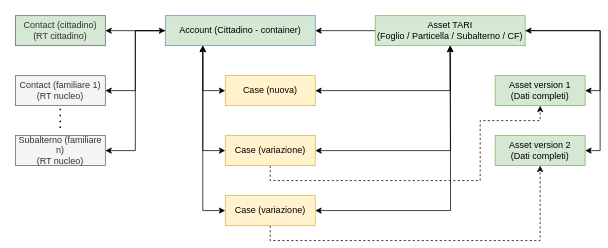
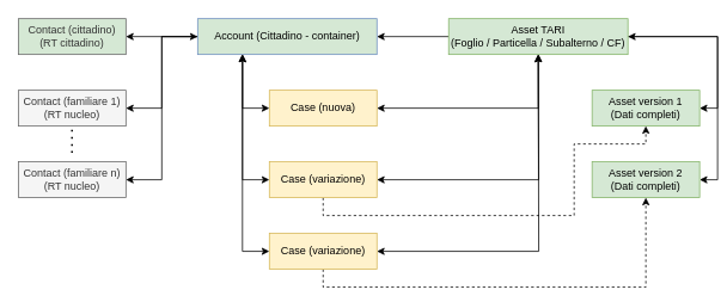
  <mxCell id="0" />
  <mxCell id="1" parent="0" />
  <mxCell id="2" style="edgeStyle=orthogonalEdgeStyle;rounded=0;orthogonalLoop=1;jettySize=auto;html=1;exitX=0;exitY=0.5;exitDx=0;exitDy=0;entryX=1;entryY=0.5;entryDx=0;entryDy=0;" parent="1" source="5" target="6" edge="1"><mxGeometry relative="1" as="geometry" /></mxCell>
  <mxCell id="3" style="edgeStyle=orthogonalEdgeStyle;rounded=0;orthogonalLoop=1;jettySize=auto;html=1;exitX=0;exitY=0.5;exitDx=0;exitDy=0;entryX=1;entryY=0.5;entryDx=0;entryDy=0;" parent="1" source="5" target="7" edge="1"><mxGeometry relative="1" as="geometry" /></mxCell>
  <mxCell id="4" style="edgeStyle=orthogonalEdgeStyle;rounded=0;orthogonalLoop=1;jettySize=auto;html=1;exitX=0;exitY=0.5;exitDx=0;exitDy=0;entryX=1;entryY=0.5;entryDx=0;entryDy=0;startArrow=classic;startFill=1;" parent="1" source="5" target="9" edge="1"><mxGeometry relative="1" as="geometry" /></mxCell>
  <mxCell id="5" value="Account (Cittadino - container)" style="rounded=0;whiteSpace=wrap;html=1;fillColor=#d5e8d4;strokeColor=#6c8ebf;" parent="1" vertex="1"><mxGeometry x="220" y="20" width="200" height="40" as="geometry" /></mxCell>
  <mxCell id="6" value="Contact (cittadino)&lt;div&gt;(RT cittadino)&lt;/div&gt;" style="rounded=0;whiteSpace=wrap;html=1;fillColor=#d5e8d4;fontColor=#333333;strokeColor=#666666;" parent="1" vertex="1"><mxGeometry x="20" y="20" width="120" height="40" as="geometry" /></mxCell>
  <mxCell id="7" value="Contact (familiare 1)&lt;div&gt;(RT nucleo)&lt;/div&gt;" style="rounded=0;whiteSpace=wrap;html=1;fillColor=#f5f5f5;fontColor=#333333;strokeColor=#666666;" parent="1" vertex="1"><mxGeometry x="20" y="100" width="120" height="40" as="geometry" /></mxCell>
  <mxCell id="8" value="" style="endArrow=none;dashed=1;html=1;dashPattern=1 3;strokeWidth=2;rounded=0;" parent="1" edge="1"><mxGeometry width="50" height="50" relative="1" as="geometry"><mxPoint x="79.83" y="170" as="sourcePoint" /><mxPoint x="79.83" y="140" as="targetPoint" /></mxGeometry></mxCell>
- <mxCell id="9" value="Subalterno (familiare n)&lt;div&gt;(RT nucleo)&lt;/div&gt;" style="rounded=0;whiteSpace=wrap;html=1;fillColor=#f5f5f5;fontColor=#333333;strokeColor=#666666;" parent="1" vertex="1"><mxGeometry x="20" y="180" width="120" height="40" as="geometry" /></mxCell>
+ <mxCell id="9" value="Contact (familiare n)&lt;div&gt;(RT nucleo)&lt;/div&gt;" style="rounded=0;whiteSpace=wrap;html=1;fillColor=#f5f5f5;fontColor=#333333;strokeColor=#666666;" parent="1" vertex="1"><mxGeometry x="20" y="180" width="120" height="40" as="geometry" /></mxCell>
  <mxCell id="10" style="edgeStyle=orthogonalEdgeStyle;rounded=0;orthogonalLoop=1;jettySize=auto;html=1;exitX=1;exitY=0.5;exitDx=0;exitDy=0;entryX=0.5;entryY=1;entryDx=0;entryDy=0;startArrow=classic;startFill=1;" parent="1" source="11" target="24" edge="1"><mxGeometry relative="1" as="geometry" /></mxCell>
  <mxCell id="11" value="Case (nuova)" style="rounded=0;whiteSpace=wrap;html=1;fillColor=#fff2cc;strokeColor=#d6b656;" parent="1" vertex="1"><mxGeometry x="300" y="100" width="120" height="40" as="geometry" /></mxCell>
  <mxCell id="12" style="edgeStyle=orthogonalEdgeStyle;rounded=0;orthogonalLoop=1;jettySize=auto;html=1;exitX=0.5;exitY=1;exitDx=0;exitDy=0;entryX=0.5;entryY=1;entryDx=0;entryDy=0;dashed=1;" parent="1" source="14" target="25" edge="1"><mxGeometry relative="1" as="geometry"><Array as="points"><mxPoint x="360" y="240" /><mxPoint x="640" y="240" /><mxPoint x="640" y="160" /><mxPoint x="720" y="160" /></Array></mxGeometry></mxCell>
  <mxCell id="13" style="edgeStyle=orthogonalEdgeStyle;rounded=0;orthogonalLoop=1;jettySize=auto;html=1;exitX=1;exitY=0.5;exitDx=0;exitDy=0;startArrow=classic;startFill=1;" parent="1" source="14" edge="1"><mxGeometry relative="1" as="geometry"><mxPoint x="600" y="60" as="targetPoint" /></mxGeometry></mxCell>
  <mxCell id="14" value="Case (variazione)" style="rounded=0;whiteSpace=wrap;html=1;fillColor=#fff2cc;strokeColor=#d6b656;" parent="1" vertex="1"><mxGeometry x="300" y="180" width="120" height="40" as="geometry" /></mxCell>
  <mxCell id="15" style="edgeStyle=orthogonalEdgeStyle;rounded=0;orthogonalLoop=1;jettySize=auto;html=1;exitX=0.5;exitY=1;exitDx=0;exitDy=0;entryX=0.5;entryY=1;entryDx=0;entryDy=0;dashed=1;" parent="1" source="17" target="26" edge="1"><mxGeometry relative="1" as="geometry" /></mxCell>
  <mxCell id="16" style="edgeStyle=orthogonalEdgeStyle;rounded=0;orthogonalLoop=1;jettySize=auto;html=1;exitX=1;exitY=0.5;exitDx=0;exitDy=0;startArrow=classic;startFill=1;" parent="1" source="17" edge="1"><mxGeometry relative="1" as="geometry"><mxPoint x="600" y="60" as="targetPoint" /></mxGeometry></mxCell>
  <mxCell id="17" value="Case (variazione)" style="rounded=0;whiteSpace=wrap;html=1;fillColor=#fff2cc;strokeColor=#d6b656;" parent="1" vertex="1"><mxGeometry x="300" y="260" width="120" height="40" as="geometry" /></mxCell>
  <mxCell id="18" value="" style="endArrow=classic;startArrow=classic;html=1;rounded=0;entryX=0.25;entryY=1;entryDx=0;entryDy=0;exitX=0;exitY=0.5;exitDx=0;exitDy=0;" parent="1" source="11" target="5" edge="1"><mxGeometry width="50" height="50" relative="1" as="geometry"><mxPoint x="360" y="180" as="sourcePoint" /><mxPoint x="410" y="130" as="targetPoint" /><Array as="points"><mxPoint x="270" y="120" /></Array></mxGeometry></mxCell>
  <mxCell id="19" value="" style="endArrow=classic;startArrow=classic;html=1;rounded=0;entryX=0.25;entryY=1;entryDx=0;entryDy=0;exitX=0;exitY=0.5;exitDx=0;exitDy=0;" parent="1" source="14" target="5" edge="1"><mxGeometry width="50" height="50" relative="1" as="geometry"><mxPoint x="310" y="130" as="sourcePoint" /><mxPoint x="280" y="70" as="targetPoint" /><Array as="points"><mxPoint x="270" y="200" /></Array></mxGeometry></mxCell>
  <mxCell id="20" value="" style="endArrow=classic;startArrow=classic;html=1;rounded=0;entryX=0.25;entryY=1;entryDx=0;entryDy=0;exitX=0;exitY=0.5;exitDx=0;exitDy=0;" parent="1" source="17" target="5" edge="1"><mxGeometry width="50" height="50" relative="1" as="geometry"><mxPoint x="320" y="140" as="sourcePoint" /><mxPoint x="290" y="80" as="targetPoint" /><Array as="points"><mxPoint x="270" y="280" /></Array></mxGeometry></mxCell>
  <mxCell id="21" style="edgeStyle=orthogonalEdgeStyle;rounded=0;orthogonalLoop=1;jettySize=auto;html=1;exitX=1;exitY=0.5;exitDx=0;exitDy=0;entryX=1;entryY=0.5;entryDx=0;entryDy=0;" parent="1" source="24" target="25" edge="1"><mxGeometry relative="1" as="geometry" /></mxCell>
  <mxCell id="22" style="edgeStyle=orthogonalEdgeStyle;rounded=0;orthogonalLoop=1;jettySize=auto;html=1;exitX=1;exitY=0.5;exitDx=0;exitDy=0;entryX=1;entryY=0.5;entryDx=0;entryDy=0;startArrow=classic;startFill=1;" parent="1" source="24" target="26" edge="1"><mxGeometry relative="1" as="geometry" /></mxCell>
  <mxCell id="23" style="edgeStyle=orthogonalEdgeStyle;rounded=0;orthogonalLoop=1;jettySize=auto;html=1;exitX=0;exitY=0.5;exitDx=0;exitDy=0;" parent="1" source="24" target="5" edge="1"><mxGeometry relative="1" as="geometry" /></mxCell>
  <mxCell id="24" value="Asset TARI&lt;div&gt;(Foglio / Particella / Subalterno / CF)&lt;/div&gt;" style="rounded=0;whiteSpace=wrap;html=1;fillColor=#d5e8d4;strokeColor=#82b366;" parent="1" vertex="1"><mxGeometry x="500" y="20" width="200" height="40" as="geometry" /></mxCell>
  <mxCell id="25" value="Asset version 1&lt;div&gt;(Dati completi)&lt;/div&gt;" style="rounded=0;whiteSpace=wrap;html=1;fillColor=#d5e8d4;strokeColor=#82b366;" parent="1" vertex="1"><mxGeometry x="660" y="100" width="120" height="40" as="geometry" /></mxCell>
  <mxCell id="26" value="Asset version 2&lt;br&gt;&lt;div&gt;(Dati completi)&lt;/div&gt;" style="rounded=0;whiteSpace=wrap;html=1;fillColor=#d5e8d4;strokeColor=#82b366;" parent="1" vertex="1"><mxGeometry x="660" y="180" width="120" height="40" as="geometry" /></mxCell>
